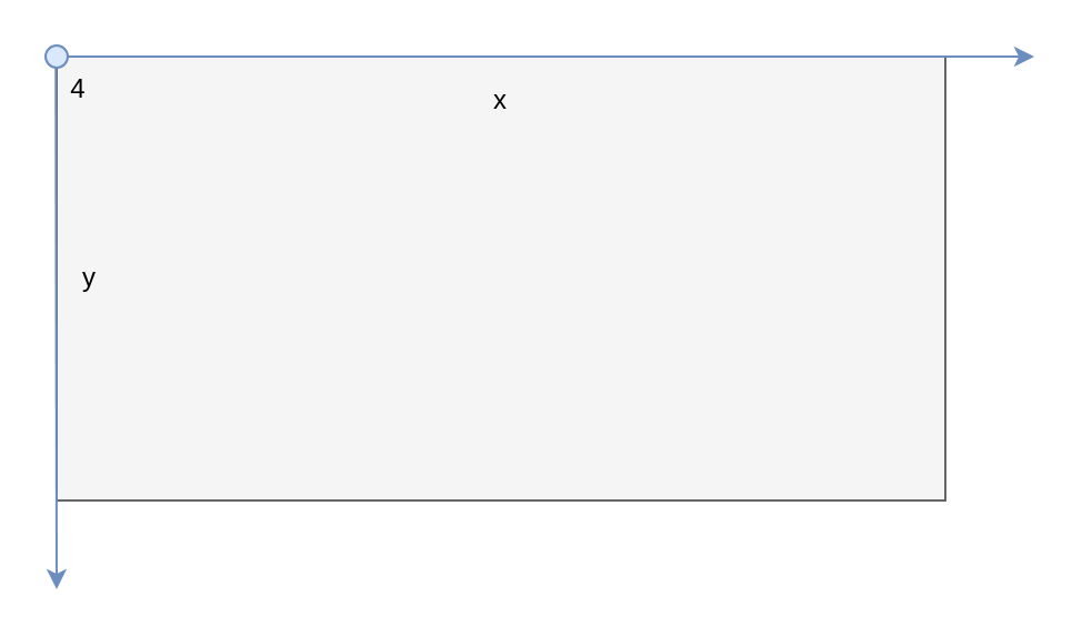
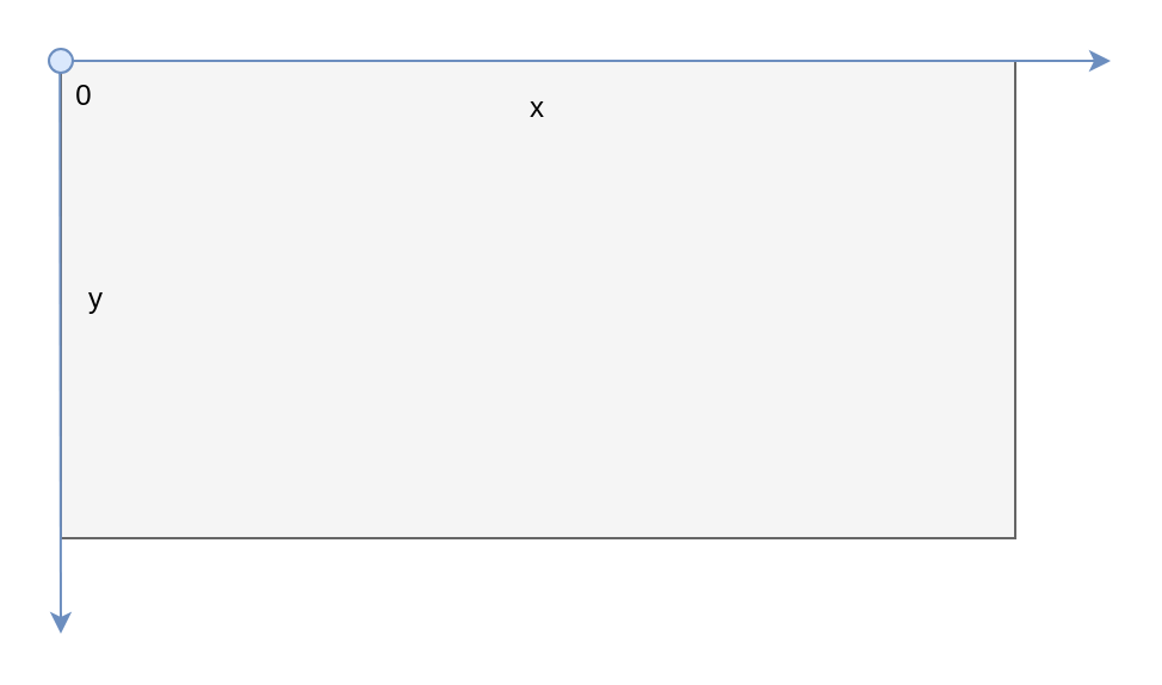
  <mxCell id="0" />
  <mxCell id="1" parent="0" />
  <mxCell id="2" value="" style="rounded=0;whiteSpace=wrap;html=1;fillColor=#f5f5f5;strokeColor=#666666;fontColor=#333333;" parent="1" vertex="1"><mxGeometry x="25" y="25" width="400" height="200" as="geometry" /></mxCell>
  <mxCell id="3" value="" style="endArrow=classic;html=1;fillColor=#dae8fc;strokeColor=#6c8ebf;startArrow=none;startFill=0;endFill=1;" parent="1" edge="1"><mxGeometry width="50" height="50" relative="1" as="geometry"><mxPoint x="25" y="25" as="sourcePoint" /><mxPoint x="465" y="25" as="targetPoint" /></mxGeometry></mxCell>
  <mxCell id="4" value="" style="endArrow=classic;html=1;fillColor=#dae8fc;strokeColor=#6c8ebf;endFill=1;" parent="1" edge="1"><mxGeometry width="50" height="50" relative="1" as="geometry"><mxPoint x="24.6" y="25" as="sourcePoint" /><mxPoint x="25" y="265" as="targetPoint" /></mxGeometry></mxCell>
  <mxCell id="5" value="x" style="text;html=1;strokeColor=none;fillColor=none;align=left;verticalAlign=middle;whiteSpace=wrap;rounded=0;" parent="1" vertex="1"><mxGeometry x="220" y="35" width="10" height="20" as="geometry" /></mxCell>
  <mxCell id="6" value="y" style="text;html=1;strokeColor=none;fillColor=none;align=center;verticalAlign=middle;whiteSpace=wrap;rounded=0;" parent="1" vertex="1"><mxGeometry x="35" y="115" width="10" height="20" as="geometry" /></mxCell>
  <mxCell id="7" value="" style="endArrow=none;dashed=1;html=1;dashPattern=1 1;opacity=50;" parent="1" edge="1"><mxGeometry width="50" height="50" relative="1" as="geometry"><mxPoint x="325" y="175" as="sourcePoint" /><mxPoint x="325" y="175" as="targetPoint" /></mxGeometry></mxCell>
  <mxCell id="8" value="" style="ellipse;whiteSpace=wrap;html=1;aspect=fixed;align=left;fillColor=#dae8fc;strokeColor=#6c8ebf;" vertex="1" parent="1"><mxGeometry x="20" y="20" width="10" height="10" as="geometry" /></mxCell>
- <mxCell id="9" value="4" style="text;html=1;strokeColor=none;fillColor=none;align=center;verticalAlign=middle;whiteSpace=wrap;rounded=0;" vertex="1" parent="1"><mxGeometry x="30" y="30" width="10" height="20" as="geometry" /></mxCell>
+ <mxCell id="9" value="0" style="text;html=1;strokeColor=none;fillColor=none;align=center;verticalAlign=middle;whiteSpace=wrap;rounded=0;" vertex="1" parent="1"><mxGeometry x="30" y="30" width="10" height="20" as="geometry" /></mxCell>
